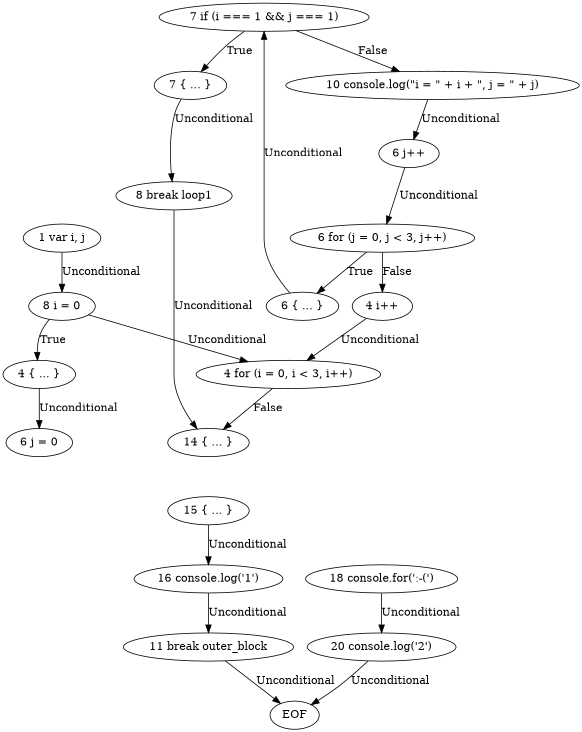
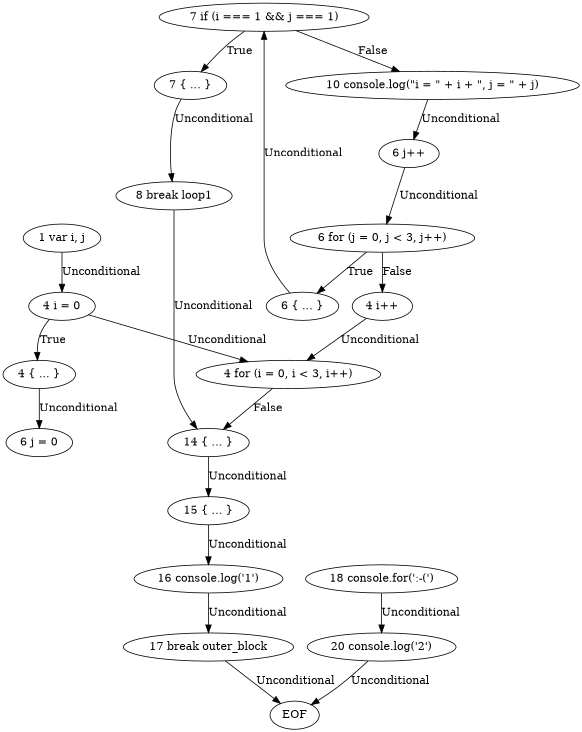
  digraph {
    n1 [label="1 var i, j"]
-   n2 [label="8 i = 0"]
+   n2 [label="4 i = 0"]
    n3 [label="4 for (i = 0, i < 3, i++)"]
    n4 [label="4 { ... }"]
    n5 [label="14 { ... }"]
    n6 [label="6 j = 0"]
    n7 [label="15 { ... }"]
    n8 [label="4 i++"]
    n9 [label="6 for (j = 0, j < 3, j++)"]
    n10 [label="6 { ... }"]
    n11 [label="7 if (i === 1 && j === 1)"]
    n12 [label="6 j++"]
    n13 [label="7 { ... }"]
    n14 [label="10 console.log(\"i = \" + i + \", j = \" + j)"]
    n15 [label="8 break loop1"]
    n16 [label="16 console.log('1')"]
-   n17 [label="11 break outer_block"]
+   n17 [label="17 break outer_block"]
    n18 [label=EOF]
    n19 [label="18 console.for(':-(')"]
    n20 [label="20 console.log('2')"]
    n1 -> n2 [label=Unconditional]
    n2 -> n3 [label=Unconditional]
    n2 -> n4 [label=True]
    n3 -> n5 [label=False]
    n4 -> n6 [label=Unconditional]
+   n5 -> n7 [label=Unconditional]
    n7 -> n16 [label=Unconditional]
    n8 -> n3 [label=Unconditional]
    n9 -> n8 [label=False]
    n9 -> n10 [label=True]
    n10 -> n11 [label=Unconditional]
    n11 -> n13 [label=True]
    n11 -> n14 [label=False]
    n12 -> n9 [label=Unconditional]
    n13 -> n15 [label=Unconditional]
    n14 -> n12 [label=Unconditional]
    n15 -> n5 [label=Unconditional]
    n16 -> n17 [label=Unconditional]
    n17 -> n18 [label=Unconditional]
    n19 -> n20 [label=Unconditional]
    n20 -> n18 [label=Unconditional]
  }
